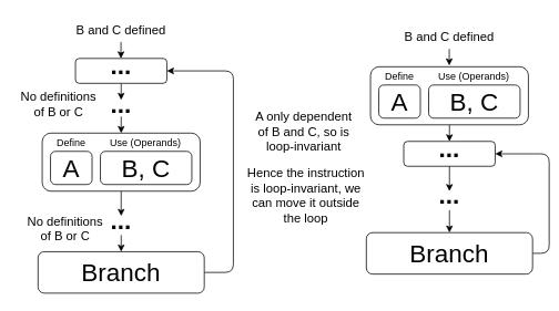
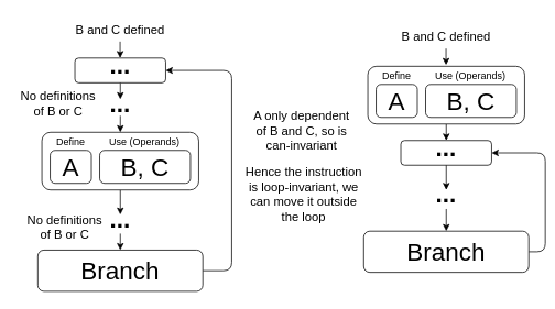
  <mxCell id="0" />
  <mxCell id="1" parent="0" />
  <mxCell id="2" style="edgeStyle=none;html=1;exitX=0.5;exitY=1;exitDx=0;exitDy=0;entryX=0.5;entryY=0;entryDx=0;entryDy=0;fontSize=30;fontColor=default;" parent="1" source="3" target="13" edge="1"><mxGeometry relative="1" as="geometry" /></mxCell>
  <mxCell id="3" value="" style="rounded=1;whiteSpace=wrap;html=1;" parent="1" vertex="1"><mxGeometry x="50" y="160" width="190" height="70" as="geometry" /></mxCell>
  <mxCell id="4" value="Define" style="text;html=1;strokeColor=none;fillColor=none;align=center;verticalAlign=middle;whiteSpace=wrap;rounded=0;" parent="1" vertex="1"><mxGeometry x="55" y="162" width="60" height="20" as="geometry" /></mxCell>
  <mxCell id="5" value="A" style="rounded=1;whiteSpace=wrap;html=1;fontSize=30;" parent="1" vertex="1"><mxGeometry x="60" y="182" width="50" height="40" as="geometry" /></mxCell>
  <mxCell id="6" value="B, C" style="rounded=1;whiteSpace=wrap;html=1;fontSize=30;" parent="1" vertex="1"><mxGeometry x="120" y="182" width="110" height="40" as="geometry" /></mxCell>
  <mxCell id="7" value="Use (Operands)" style="text;html=1;strokeColor=none;fillColor=none;align=center;verticalAlign=middle;whiteSpace=wrap;rounded=0;" parent="1" vertex="1"><mxGeometry x="127.5" y="162" width="92.5" height="20" as="geometry" /></mxCell>
  <mxCell id="8" style="edgeStyle=none;html=1;exitX=0.5;exitY=1;exitDx=0;exitDy=0;fontSize=30;entryX=0.5;entryY=0;entryDx=0;entryDy=0;" parent="1" source="9" target="11" edge="1"><mxGeometry relative="1" as="geometry"><mxPoint x="145" y="100" as="targetPoint" /></mxGeometry></mxCell>
  <mxCell id="9" value="..." style="rounded=1;whiteSpace=wrap;html=1;fontSize=30;verticalAlign=bottom;fontStyle=1" parent="1" vertex="1"><mxGeometry x="90" y="70" width="110" height="30" as="geometry" /></mxCell>
  <mxCell id="10" style="edgeStyle=none;html=1;fontSize=30;fontColor=default;entryX=0.5;entryY=0;entryDx=0;entryDy=0;" parent="1" target="3" edge="1"><mxGeometry relative="1" as="geometry"><mxPoint x="145" y="140" as="sourcePoint" /><mxPoint x="153.75" y="120" as="targetPoint" /></mxGeometry></mxCell>
  <mxCell id="11" value="..." style="text;html=1;strokeColor=none;fillColor=none;align=center;verticalAlign=middle;whiteSpace=wrap;rounded=0;labelBackgroundColor=none;fontSize=30;fontColor=default;fontStyle=1" parent="1" vertex="1"><mxGeometry x="115" y="120" width="60" height="10" as="geometry" /></mxCell>
  <mxCell id="12" style="edgeStyle=none;html=1;fontSize=30;fontColor=default;entryX=0.5;entryY=0;entryDx=0;entryDy=0;" parent="1" target="15" edge="1"><mxGeometry relative="1" as="geometry"><mxPoint x="145" y="283" as="sourcePoint" /><mxPoint x="145" y="333" as="targetPoint" /></mxGeometry></mxCell>
  <mxCell id="13" value="..." style="text;html=1;strokeColor=none;fillColor=none;align=center;verticalAlign=middle;whiteSpace=wrap;rounded=0;labelBackgroundColor=none;fontSize=30;fontColor=default;fontStyle=1" parent="1" vertex="1"><mxGeometry x="115" y="260" width="60" height="10" as="geometry" /></mxCell>
  <mxCell id="14" style="edgeStyle=orthogonalEdgeStyle;html=1;exitX=1;exitY=0.5;exitDx=0;exitDy=0;entryX=1;entryY=0.5;entryDx=0;entryDy=0;fontSize=30;fontColor=default;" parent="1" source="15" target="9" edge="1"><mxGeometry relative="1" as="geometry"><Array as="points"><mxPoint x="280" y="328" /><mxPoint x="280" y="85" /></Array></mxGeometry></mxCell>
  <mxCell id="15" value="Branch" style="rounded=1;whiteSpace=wrap;html=1;labelBackgroundColor=none;fontSize=30;fontColor=default;" parent="1" vertex="1"><mxGeometry x="45" y="303" width="200" height="50" as="geometry" /></mxCell>
  <mxCell id="16" style="edgeStyle=none;html=1;exitX=0.5;exitY=1;exitDx=0;exitDy=0;fontSize=30;entryX=0.5;entryY=0;entryDx=0;entryDy=0;" parent="1" edge="1"><mxGeometry relative="1" as="geometry"><mxPoint x="144.76" y="50" as="sourcePoint" /><mxPoint x="144.76" y="70" as="targetPoint" /></mxGeometry></mxCell>
  <mxCell id="17" value="B and C defined" style="text;html=1;strokeColor=none;fillColor=none;align=center;verticalAlign=middle;whiteSpace=wrap;rounded=0;labelBackgroundColor=none;fontSize=15;fontColor=default;" parent="1" vertex="1"><mxGeometry x="35" y="20" width="220" height="30" as="geometry" /></mxCell>
  <mxCell id="18" value="No definitions of B or C" style="text;html=1;strokeColor=none;fillColor=none;align=center;verticalAlign=middle;whiteSpace=wrap;rounded=0;labelBackgroundColor=none;fontSize=15;fontColor=default;" parent="1" vertex="1"><mxGeometry x="20" y="110" width="100" height="30" as="geometry" /></mxCell>
  <mxCell id="19" value="No definitions of B or C" style="text;html=1;strokeColor=none;fillColor=none;align=center;verticalAlign=middle;whiteSpace=wrap;rounded=0;labelBackgroundColor=none;fontSize=15;fontColor=default;" parent="1" vertex="1"><mxGeometry x="27.5" y="260" width="100" height="30" as="geometry" /></mxCell>
- <mxCell id="20" value="A only dependent of B and C, so is loop-invariant" style="text;html=1;strokeColor=none;fillColor=none;align=center;verticalAlign=middle;whiteSpace=wrap;rounded=0;labelBackgroundColor=none;fontSize=15;fontColor=default;" parent="1" vertex="1"><mxGeometry x="300" y="142" width="130" height="32" as="geometry" /></mxCell>
+ <mxCell id="20" value="A only dependent of B and C, so is can-invariant" style="text;html=1;strokeColor=none;fillColor=none;align=center;verticalAlign=middle;whiteSpace=wrap;rounded=0;labelBackgroundColor=none;fontSize=15;fontColor=default;" parent="1" vertex="1"><mxGeometry x="300" y="142" width="130" height="32" as="geometry" /></mxCell>
  <mxCell id="21" value="Hence the instruction is loop-invariant, we can move it outside the loop" style="text;html=1;strokeColor=none;fillColor=none;align=center;verticalAlign=middle;whiteSpace=wrap;rounded=0;labelBackgroundColor=none;fontSize=15;fontColor=default;" parent="1" vertex="1"><mxGeometry x="290" y="211" width="155" height="48" as="geometry" /></mxCell>
  <mxCell id="22" style="edgeStyle=orthogonalEdgeStyle;rounded=0;orthogonalLoop=1;jettySize=auto;html=1;exitX=0.5;exitY=1;exitDx=0;exitDy=0;entryX=0.5;entryY=0;entryDx=0;entryDy=0;" edge="1" parent="1" source="23" target="32"><mxGeometry relative="1" as="geometry" /></mxCell>
  <mxCell id="23" value="" style="rounded=1;whiteSpace=wrap;html=1;" vertex="1" parent="1"><mxGeometry x="445" y="80" width="190" height="70" as="geometry" /></mxCell>
  <mxCell id="24" value="Define" style="text;html=1;strokeColor=none;fillColor=none;align=center;verticalAlign=middle;whiteSpace=wrap;rounded=0;" vertex="1" parent="1"><mxGeometry x="450" y="82" width="60" height="20" as="geometry" /></mxCell>
  <mxCell id="25" value="A" style="rounded=1;whiteSpace=wrap;html=1;fontSize=30;" vertex="1" parent="1"><mxGeometry x="455" y="102" width="50" height="40" as="geometry" /></mxCell>
  <mxCell id="26" value="B, C" style="rounded=1;whiteSpace=wrap;html=1;fontSize=30;" vertex="1" parent="1"><mxGeometry x="515" y="102" width="110" height="40" as="geometry" /></mxCell>
  <mxCell id="27" value="Use (Operands)" style="text;html=1;strokeColor=none;fillColor=none;align=center;verticalAlign=middle;whiteSpace=wrap;rounded=0;" vertex="1" parent="1"><mxGeometry x="522.5" y="82" width="92.5" height="20" as="geometry" /></mxCell>
  <mxCell id="28" style="edgeStyle=orthogonalEdgeStyle;rounded=1;orthogonalLoop=1;jettySize=auto;html=1;exitX=1;exitY=0.5;exitDx=0;exitDy=0;entryX=1;entryY=0.5;entryDx=0;entryDy=0;" edge="1" parent="1" source="29" target="32"><mxGeometry relative="1" as="geometry" /></mxCell>
  <mxCell id="29" value="Branch" style="rounded=1;whiteSpace=wrap;html=1;labelBackgroundColor=none;fontSize=30;fontColor=default;" vertex="1" parent="1"><mxGeometry x="440" y="280" width="200" height="50" as="geometry" /></mxCell>
  <mxCell id="30" style="edgeStyle=none;html=1;exitX=0.5;exitY=1;exitDx=0;exitDy=0;fontSize=30;entryX=0.5;entryY=0;entryDx=0;entryDy=0;" edge="1" parent="1"><mxGeometry relative="1" as="geometry"><mxPoint x="539.76" y="58.5" as="sourcePoint" /><mxPoint x="539.76" y="78.5" as="targetPoint" /></mxGeometry></mxCell>
  <mxCell id="31" value="B and C defined" style="text;html=1;strokeColor=none;fillColor=none;align=center;verticalAlign=middle;whiteSpace=wrap;rounded=0;labelBackgroundColor=none;fontSize=15;fontColor=default;" vertex="1" parent="1"><mxGeometry x="430" y="28.5" width="220" height="30" as="geometry" /></mxCell>
  <mxCell id="32" value="..." style="rounded=1;whiteSpace=wrap;html=1;fontSize=30;verticalAlign=bottom;fontStyle=1" vertex="1" parent="1"><mxGeometry x="485" y="170" width="110" height="30" as="geometry" /></mxCell>
  <mxCell id="33" style="edgeStyle=none;html=1;exitX=0.5;exitY=1;exitDx=0;exitDy=0;entryX=0.5;entryY=0;entryDx=0;entryDy=0;fontSize=30;fontColor=default;" edge="1" parent="1" target="35"><mxGeometry relative="1" as="geometry"><mxPoint x="540" y="200" as="sourcePoint" /></mxGeometry></mxCell>
  <mxCell id="34" style="edgeStyle=none;html=1;fontSize=30;fontColor=default;entryX=0.5;entryY=0;entryDx=0;entryDy=0;" edge="1" parent="1" target="29"><mxGeometry relative="1" as="geometry"><mxPoint x="540" y="253" as="sourcePoint" /><mxPoint x="540" y="273" as="targetPoint" /></mxGeometry></mxCell>
  <mxCell id="35" value="..." style="text;html=1;strokeColor=none;fillColor=none;align=center;verticalAlign=middle;whiteSpace=wrap;rounded=0;labelBackgroundColor=none;fontSize=30;fontColor=default;fontStyle=1" vertex="1" parent="1"><mxGeometry x="510" y="230" width="60" height="10" as="geometry" /></mxCell>
